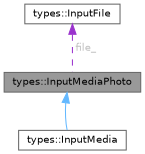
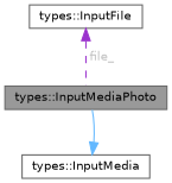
  digraph {
    node [color=gray40 fillcolor=white fontname=Helvetica fontsize=10 shape=box style=filled]
    edge [dir=back fontname=Helvetica fontsize=10 labelfontname=Helvetica labelfontsize=10]
    n1 [fillcolor=grey60 fontcolor=black height=0.2 label="types::InputMediaPhoto" width=0.4]
    n2 [height=0.2 label="types::InputMedia" width=0.4]
    n3 [height=0.2 label="types::InputFile" width=0.4]
-   n1 -> n2 [color=steelblue1 style=solid]
+   n2 -> n1 [color=steelblue1 style=solid]
    n3 -> n1 [color=darkorchid3 fontcolor=grey label=" file_" style=dashed]
  }
